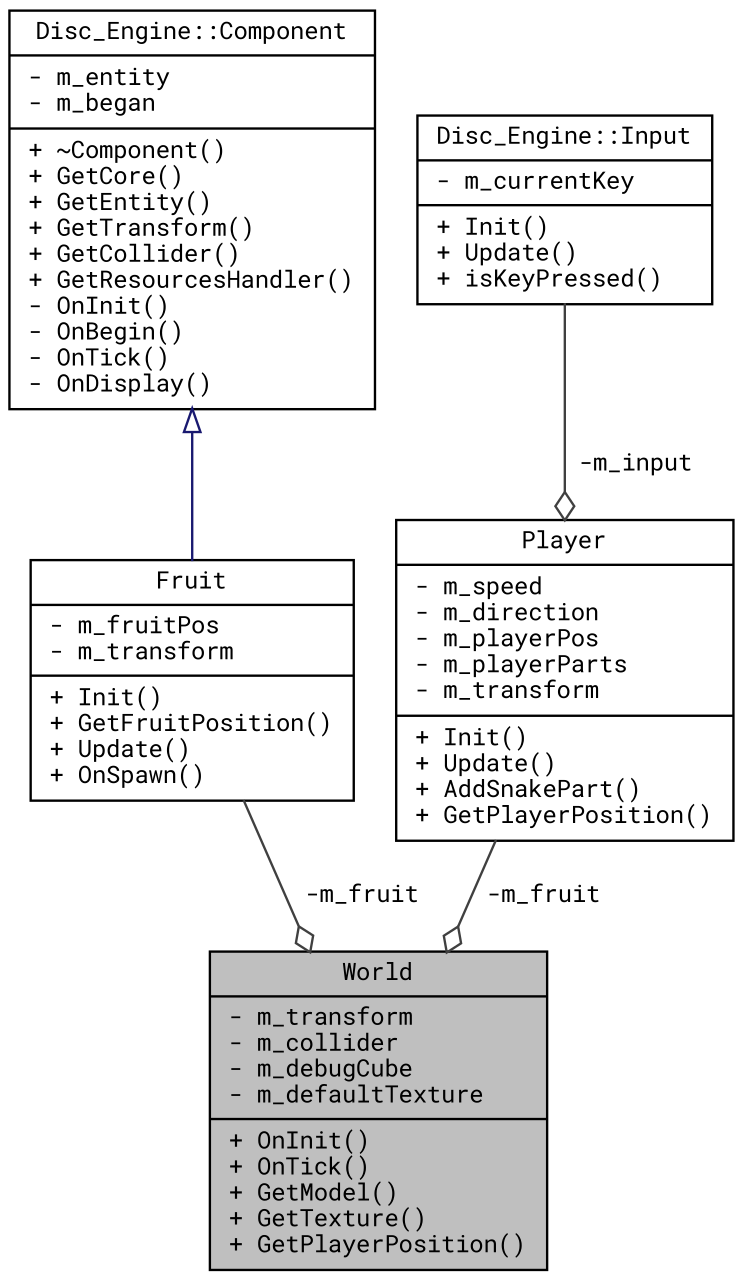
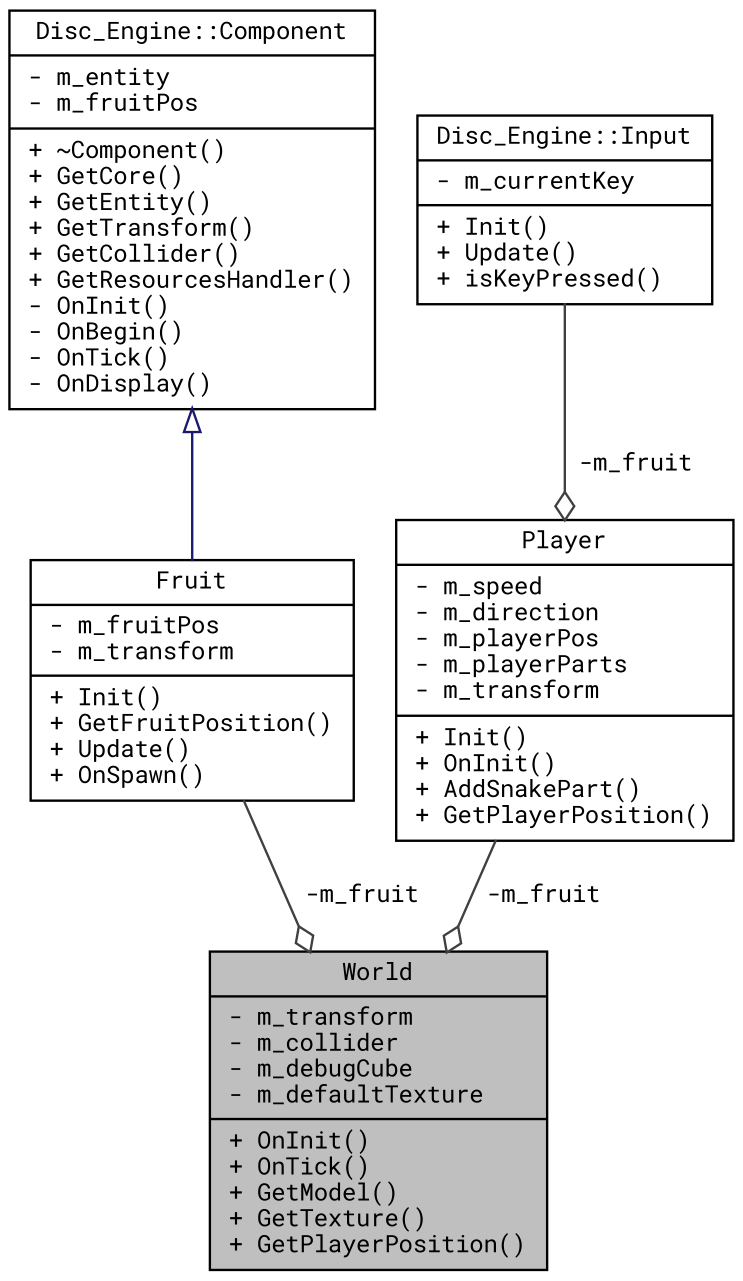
  digraph {
    fontname="Roboto Mono"
    node [color=black fillcolor=white fontname="Roboto Mono" fontsize=10 shape=record style=filled]
    edge [color=grey25 fontname="Roboto Mono" fontsize=10 labelfontname=Helvetica labelfontsize=10 style=solid arrowhead=odiamond]
    n1 [fillcolor=grey75 fontcolor=black height=0.2 label="{World\n|- m_transform\l- m_collider\l- m_debugCube\l- m_defaultTexture\l|+ OnInit()\l+ OnTick()\l+ GetModel()\l+ GetTexture()\l+ GetPlayerPosition()\l}" width=0.4]
-   n2 [height=0.2 label="{Disc_Engine::Component\n|- m_entity\l- m_began\l|+ ~Component()\l+ GetCore()\l+ GetEntity()\l+ GetTransform()\l+ GetCollider()\l+ GetResourcesHandler()\l- OnInit()\l- OnBegin()\l- OnTick()\l- OnDisplay()\l}" width=0.4]
+   n2 [height=0.2 label="{Disc_Engine::Component\n|- m_entity\l- m_fruitPos\l|+ ~Component()\l+ GetCore()\l+ GetEntity()\l+ GetTransform()\l+ GetCollider()\l+ GetResourcesHandler()\l- OnInit()\l- OnBegin()\l- OnTick()\l- OnDisplay()\l}" width=0.4]
    n3 [height=0.2 label="{Fruit\n|- m_fruitPos\l- m_transform\l|+ Init()\l+ GetFruitPosition()\l+ Update()\l+ OnSpawn()\l}" width=0.4]
-   n4 [height=0.2 label="{Player\n|- m_speed\l- m_direction\l- m_playerPos\l- m_playerParts\l- m_transform\l|+ Init()\l+ Update()\l+ AddSnakePart()\l+ GetPlayerPosition()\l}" width=0.4]
+   n4 [height=0.2 label="{Player\n|- m_speed\l- m_direction\l- m_playerPos\l- m_playerParts\l- m_transform\l|+ Init()\l+ OnInit()\l+ AddSnakePart()\l+ GetPlayerPosition()\l}" width=0.4]
    n5 [height=0.2 label="{Disc_Engine::Input\n|- m_currentKey\l|+ Init()\l+ Update()\l+ isKeyPressed()\l}" width=0.4]
    n2 -> n3 [arrowtail=onormal color=midnightblue dir=back arrowhead=""]
    n3 -> n1 [label=" -m_fruit"]
    n4 -> n1 [label=" -m_fruit"]
-   n5 -> n4 [label=" -m_input"]
+   n5 -> n4 [label=" -m_fruit"]
  }
